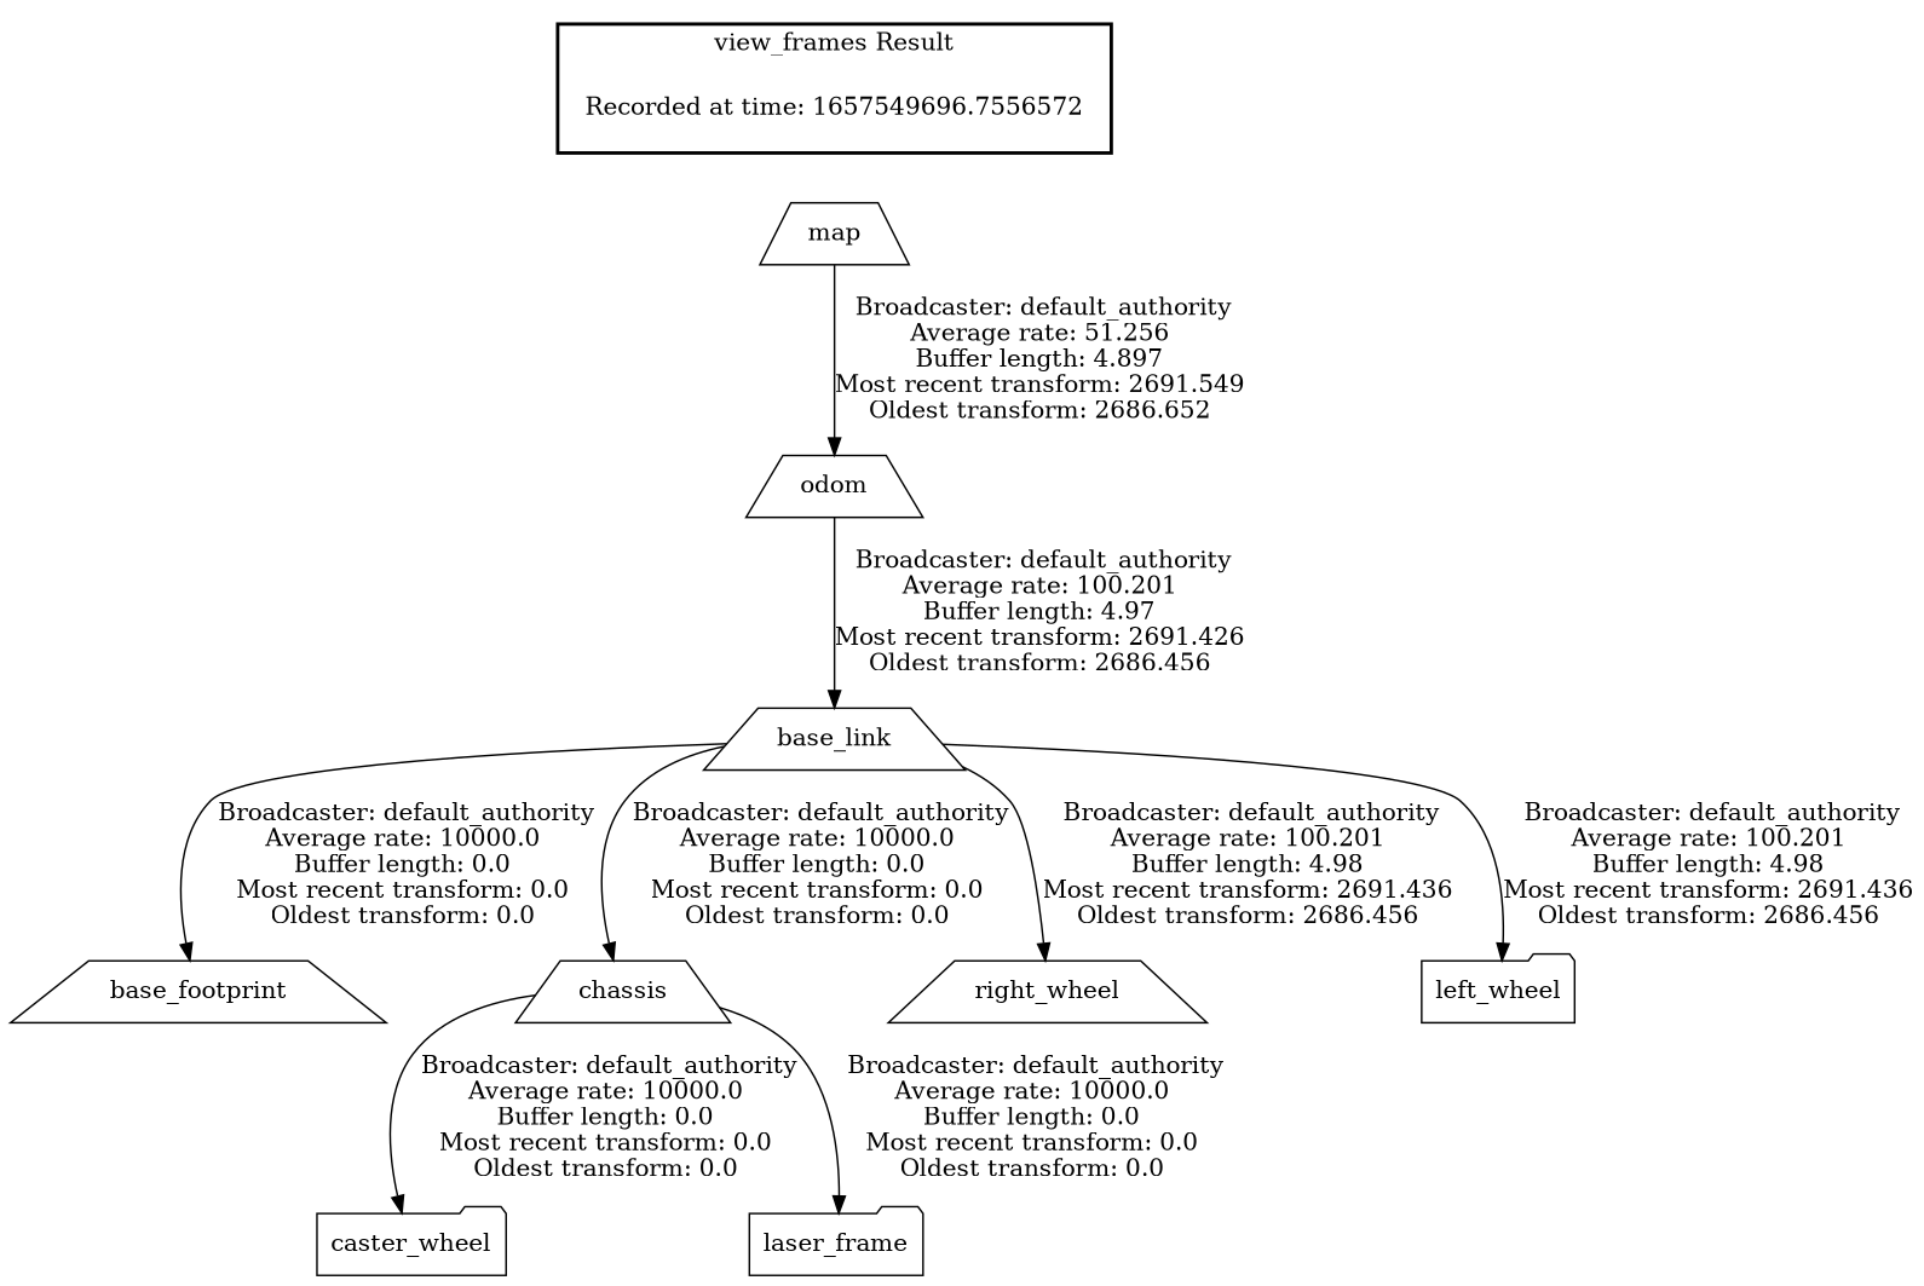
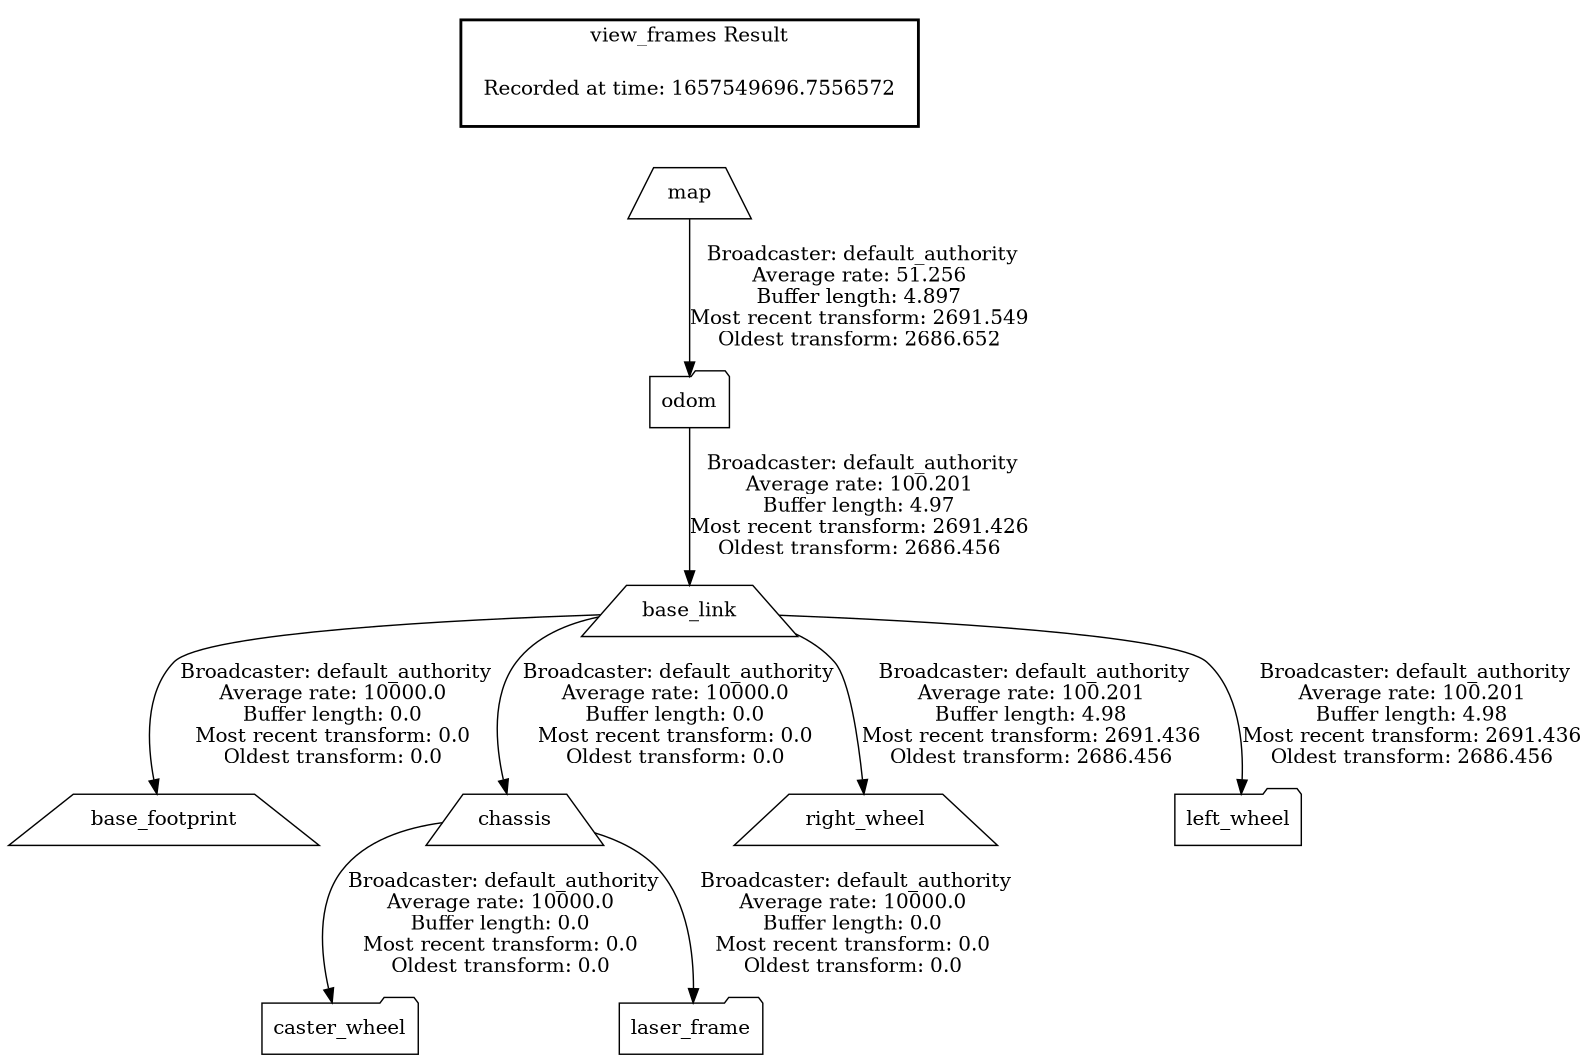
  digraph {
    node [shape=trapezium]
    "Recorded at time: 1657549696.7556572" [shape=plaintext]
    map
-   odom
+   odom [shape=folder]
    base_link
    base_footprint
    chassis
    right_wheel
    left_wheel [shape=folder]
    caster_wheel [shape=folder]
    laser_frame [shape=folder]
    subgraph cluster_1 {
      color=black
      label="view_frames Result"
      style=bold
      "Recorded at time: 1657549696.7556572"
    }
    "Recorded at time: 1657549696.7556572" -> map [style=invis]
    map -> odom [label=" Broadcaster: default_authority\nAverage rate: 51.256\nBuffer length: 4.897\nMost recent transform: 2691.549\nOldest transform: 2686.652\n"]
    odom -> base_link [label=" Broadcaster: default_authority\nAverage rate: 100.201\nBuffer length: 4.97\nMost recent transform: 2691.426\nOldest transform: 2686.456\n"]
    base_link -> base_footprint [label=" Broadcaster: default_authority\nAverage rate: 10000.0\nBuffer length: 0.0\nMost recent transform: 0.0\nOldest transform: 0.0\n"]
    base_link -> chassis [label=" Broadcaster: default_authority\nAverage rate: 10000.0\nBuffer length: 0.0\nMost recent transform: 0.0\nOldest transform: 0.0\n"]
    base_link -> right_wheel [label=" Broadcaster: default_authority\nAverage rate: 100.201\nBuffer length: 4.98\nMost recent transform: 2691.436\nOldest transform: 2686.456\n"]
    base_link -> left_wheel [label=" Broadcaster: default_authority\nAverage rate: 100.201\nBuffer length: 4.98\nMost recent transform: 2691.436\nOldest transform: 2686.456\n"]
    chassis -> caster_wheel [label=" Broadcaster: default_authority\nAverage rate: 10000.0\nBuffer length: 0.0\nMost recent transform: 0.0\nOldest transform: 0.0\n"]
    chassis -> laser_frame [label=" Broadcaster: default_authority\nAverage rate: 10000.0\nBuffer length: 0.0\nMost recent transform: 0.0\nOldest transform: 0.0\n"]
  }
